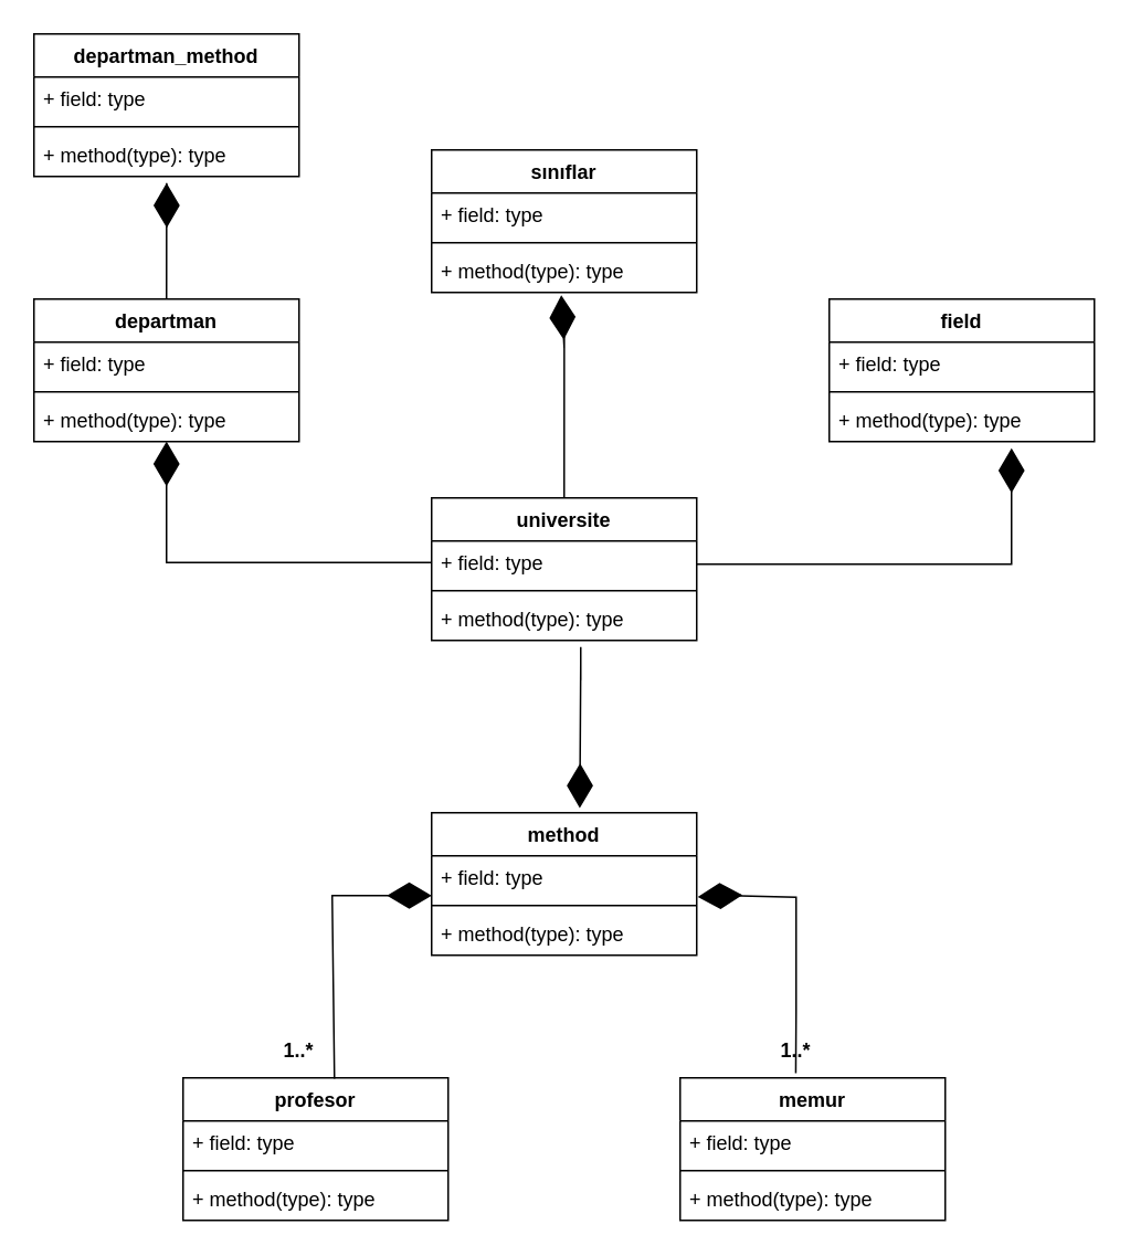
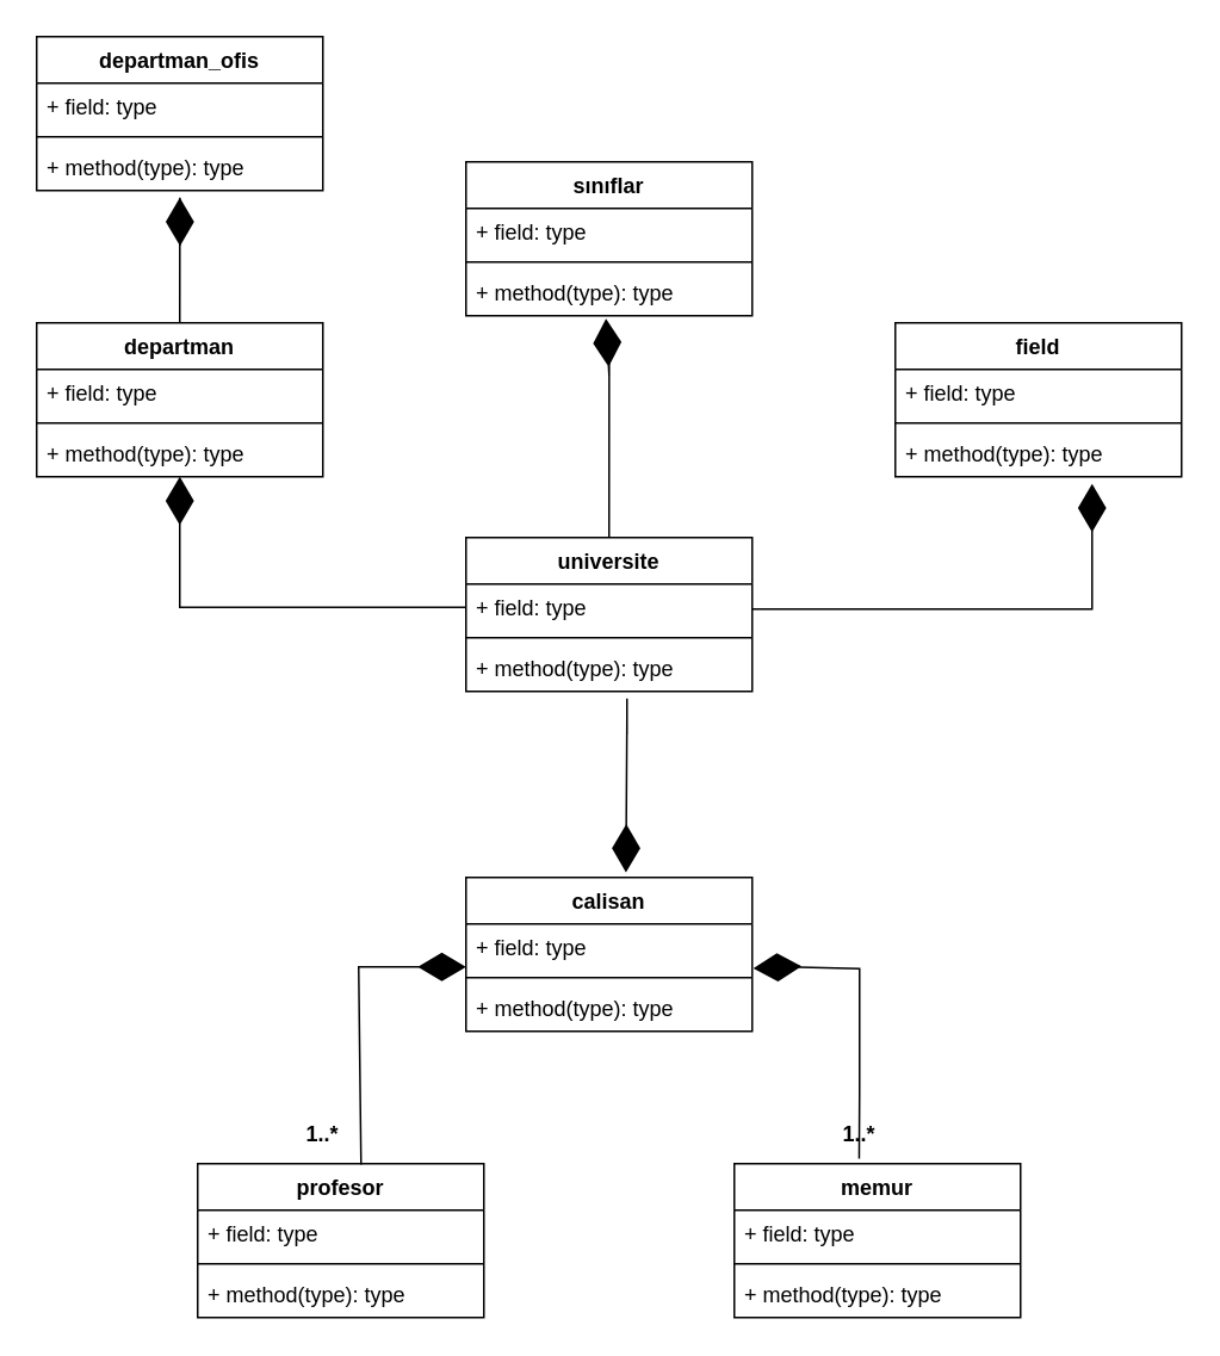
  <mxCell id="0" />
  <mxCell id="1" parent="0" />
- <mxCell id="2" value="method" style="swimlane;fontStyle=1;align=center;verticalAlign=top;childLayout=stackLayout;horizontal=1;startSize=26;horizontalStack=0;resizeParent=1;resizeParentMax=0;resizeLast=0;collapsible=1;marginBottom=0;" vertex="1" parent="1"><mxGeometry x="260" y="490" width="160" height="86" as="geometry" /></mxCell>
+ <mxCell id="2" value="calisan" style="swimlane;fontStyle=1;align=center;verticalAlign=top;childLayout=stackLayout;horizontal=1;startSize=26;horizontalStack=0;resizeParent=1;resizeParentMax=0;resizeLast=0;collapsible=1;marginBottom=0;" vertex="1" parent="1"><mxGeometry x="260" y="490" width="160" height="86" as="geometry" /></mxCell>
  <mxCell id="3" value="+ field: type" style="text;strokeColor=none;fillColor=none;align=left;verticalAlign=top;spacingLeft=4;spacingRight=4;overflow=hidden;rotatable=0;points=[[0,0.5],[1,0.5]];portConstraint=eastwest;" vertex="1" parent="2"><mxGeometry y="26" width="160" height="26" as="geometry" /></mxCell>
  <mxCell id="4" value="" style="line;strokeWidth=1;fillColor=none;align=left;verticalAlign=middle;spacingTop=-1;spacingLeft=3;spacingRight=3;rotatable=0;labelPosition=right;points=[];portConstraint=eastwest;" vertex="1" parent="2"><mxGeometry y="52" width="160" height="8" as="geometry" /></mxCell>
  <mxCell id="5" value="+ method(type): type" style="text;strokeColor=none;fillColor=none;align=left;verticalAlign=top;spacingLeft=4;spacingRight=4;overflow=hidden;rotatable=0;points=[[0,0.5],[1,0.5]];portConstraint=eastwest;" vertex="1" parent="2"><mxGeometry y="60" width="160" height="26" as="geometry" /></mxCell>
  <mxCell id="6" value="profesor" style="swimlane;fontStyle=1;align=center;verticalAlign=top;childLayout=stackLayout;horizontal=1;startSize=26;horizontalStack=0;resizeParent=1;resizeParentMax=0;resizeLast=0;collapsible=1;marginBottom=0;" vertex="1" parent="1"><mxGeometry x="110" y="650" width="160" height="86" as="geometry" /></mxCell>
  <mxCell id="7" value="+ field: type" style="text;strokeColor=none;fillColor=none;align=left;verticalAlign=top;spacingLeft=4;spacingRight=4;overflow=hidden;rotatable=0;points=[[0,0.5],[1,0.5]];portConstraint=eastwest;" vertex="1" parent="6"><mxGeometry y="26" width="160" height="26" as="geometry" /></mxCell>
  <mxCell id="8" value="" style="line;strokeWidth=1;fillColor=none;align=left;verticalAlign=middle;spacingTop=-1;spacingLeft=3;spacingRight=3;rotatable=0;labelPosition=right;points=[];portConstraint=eastwest;" vertex="1" parent="6"><mxGeometry y="52" width="160" height="8" as="geometry" /></mxCell>
  <mxCell id="9" value="+ method(type): type" style="text;strokeColor=none;fillColor=none;align=left;verticalAlign=top;spacingLeft=4;spacingRight=4;overflow=hidden;rotatable=0;points=[[0,0.5],[1,0.5]];portConstraint=eastwest;" vertex="1" parent="6"><mxGeometry y="60" width="160" height="26" as="geometry" /></mxCell>
  <mxCell id="10" value="memur" style="swimlane;fontStyle=1;align=center;verticalAlign=top;childLayout=stackLayout;horizontal=1;startSize=26;horizontalStack=0;resizeParent=1;resizeParentMax=0;resizeLast=0;collapsible=1;marginBottom=0;" vertex="1" parent="1"><mxGeometry x="410" y="650" width="160" height="86" as="geometry" /></mxCell>
  <mxCell id="11" value="+ field: type" style="text;strokeColor=none;fillColor=none;align=left;verticalAlign=top;spacingLeft=4;spacingRight=4;overflow=hidden;rotatable=0;points=[[0,0.5],[1,0.5]];portConstraint=eastwest;" vertex="1" parent="10"><mxGeometry y="26" width="160" height="26" as="geometry" /></mxCell>
  <mxCell id="12" value="" style="line;strokeWidth=1;fillColor=none;align=left;verticalAlign=middle;spacingTop=-1;spacingLeft=3;spacingRight=3;rotatable=0;labelPosition=right;points=[];portConstraint=eastwest;" vertex="1" parent="10"><mxGeometry y="52" width="160" height="8" as="geometry" /></mxCell>
  <mxCell id="13" value="+ method(type): type" style="text;strokeColor=none;fillColor=none;align=left;verticalAlign=top;spacingLeft=4;spacingRight=4;overflow=hidden;rotatable=0;points=[[0,0.5],[1,0.5]];portConstraint=eastwest;" vertex="1" parent="10"><mxGeometry y="60" width="160" height="26" as="geometry" /></mxCell>
  <mxCell id="14" value="universite" style="swimlane;fontStyle=1;align=center;verticalAlign=top;childLayout=stackLayout;horizontal=1;startSize=26;horizontalStack=0;resizeParent=1;resizeParentMax=0;resizeLast=0;collapsible=1;marginBottom=0;" vertex="1" parent="1"><mxGeometry x="260" y="300" width="160" height="86" as="geometry" /></mxCell>
  <mxCell id="15" value="+ field: type" style="text;strokeColor=none;fillColor=none;align=left;verticalAlign=top;spacingLeft=4;spacingRight=4;overflow=hidden;rotatable=0;points=[[0,0.5],[1,0.5]];portConstraint=eastwest;" vertex="1" parent="14"><mxGeometry y="26" width="160" height="26" as="geometry" /></mxCell>
  <mxCell id="16" value="" style="line;strokeWidth=1;fillColor=none;align=left;verticalAlign=middle;spacingTop=-1;spacingLeft=3;spacingRight=3;rotatable=0;labelPosition=right;points=[];portConstraint=eastwest;" vertex="1" parent="14"><mxGeometry y="52" width="160" height="8" as="geometry" /></mxCell>
  <mxCell id="17" value="+ method(type): type" style="text;strokeColor=none;fillColor=none;align=left;verticalAlign=top;spacingLeft=4;spacingRight=4;overflow=hidden;rotatable=0;points=[[0,0.5],[1,0.5]];portConstraint=eastwest;" vertex="1" parent="14"><mxGeometry y="60" width="160" height="26" as="geometry" /></mxCell>
  <mxCell id="18" value="" style="endArrow=diamondThin;endFill=1;endSize=24;html=1;rounded=0;entryX=0;entryY=0.923;entryDx=0;entryDy=0;entryPerimeter=0;exitX=0.571;exitY=0.005;exitDx=0;exitDy=0;exitPerimeter=0;" edge="1" parent="1" source="6" target="3"><mxGeometry width="160" relative="1" as="geometry"><mxPoint x="160" y="650" as="sourcePoint" /><mxPoint x="280" y="610" as="targetPoint" /><Array as="points"><mxPoint x="200" y="540" /></Array></mxGeometry></mxCell>
  <mxCell id="19" value="" style="endArrow=diamondThin;endFill=1;endSize=24;html=1;rounded=0;exitX=0.495;exitY=1.046;exitDx=0;exitDy=0;exitPerimeter=0;entryX=1.004;entryY=0.954;entryDx=0;entryDy=0;entryPerimeter=0;" edge="1" parent="1" source="21" target="3"><mxGeometry width="160" relative="1" as="geometry"><mxPoint x="481.36" y="650.002" as="sourcePoint" /><mxPoint x="420" y="500" as="targetPoint" /><Array as="points"><mxPoint x="480" y="610" /><mxPoint x="480" y="570" /><mxPoint x="480" y="541" /><mxPoint x="440" y="540" /></Array></mxGeometry></mxCell>
  <mxCell id="20" value="1..*" style="text;align=center;fontStyle=1;verticalAlign=middle;spacingLeft=3;spacingRight=3;strokeColor=none;rotatable=0;points=[[0,0.5],[1,0.5]];portConstraint=eastwest;" vertex="1" parent="1"><mxGeometry x="160" y="620" width="40" height="26" as="geometry" /></mxCell>
  <mxCell id="21" value="1..*" style="text;align=center;fontStyle=1;verticalAlign=middle;spacingLeft=3;spacingRight=3;strokeColor=none;rotatable=0;points=[[0,0.5],[1,0.5]];portConstraint=eastwest;" vertex="1" parent="1"><mxGeometry x="460" y="620" width="40" height="26" as="geometry" /></mxCell>
  <mxCell id="22" value="field" style="swimlane;fontStyle=1;align=center;verticalAlign=top;childLayout=stackLayout;horizontal=1;startSize=26;horizontalStack=0;resizeParent=1;resizeParentMax=0;resizeLast=0;collapsible=1;marginBottom=0;" vertex="1" parent="1"><mxGeometry x="500" y="180" width="160" height="86" as="geometry" /></mxCell>
  <mxCell id="23" value="+ field: type" style="text;strokeColor=none;fillColor=none;align=left;verticalAlign=top;spacingLeft=4;spacingRight=4;overflow=hidden;rotatable=0;points=[[0,0.5],[1,0.5]];portConstraint=eastwest;" vertex="1" parent="22"><mxGeometry y="26" width="160" height="26" as="geometry" /></mxCell>
  <mxCell id="24" value="" style="line;strokeWidth=1;fillColor=none;align=left;verticalAlign=middle;spacingTop=-1;spacingLeft=3;spacingRight=3;rotatable=0;labelPosition=right;points=[];portConstraint=eastwest;" vertex="1" parent="22"><mxGeometry y="52" width="160" height="8" as="geometry" /></mxCell>
  <mxCell id="25" value="+ method(type): type" style="text;strokeColor=none;fillColor=none;align=left;verticalAlign=top;spacingLeft=4;spacingRight=4;overflow=hidden;rotatable=0;points=[[0,0.5],[1,0.5]];portConstraint=eastwest;" vertex="1" parent="22"><mxGeometry y="60" width="160" height="26" as="geometry" /></mxCell>
  <mxCell id="26" value="sınıflar" style="swimlane;fontStyle=1;align=center;verticalAlign=top;childLayout=stackLayout;horizontal=1;startSize=26;horizontalStack=0;resizeParent=1;resizeParentMax=0;resizeLast=0;collapsible=1;marginBottom=0;" vertex="1" parent="1"><mxGeometry x="260" y="90" width="160" height="86" as="geometry" /></mxCell>
  <mxCell id="27" value="+ field: type" style="text;strokeColor=none;fillColor=none;align=left;verticalAlign=top;spacingLeft=4;spacingRight=4;overflow=hidden;rotatable=0;points=[[0,0.5],[1,0.5]];portConstraint=eastwest;" vertex="1" parent="26"><mxGeometry y="26" width="160" height="26" as="geometry" /></mxCell>
  <mxCell id="28" value="" style="line;strokeWidth=1;fillColor=none;align=left;verticalAlign=middle;spacingTop=-1;spacingLeft=3;spacingRight=3;rotatable=0;labelPosition=right;points=[];portConstraint=eastwest;" vertex="1" parent="26"><mxGeometry y="52" width="160" height="8" as="geometry" /></mxCell>
  <mxCell id="29" value="+ method(type): type" style="text;strokeColor=none;fillColor=none;align=left;verticalAlign=top;spacingLeft=4;spacingRight=4;overflow=hidden;rotatable=0;points=[[0,0.5],[1,0.5]];portConstraint=eastwest;" vertex="1" parent="26"><mxGeometry y="60" width="160" height="26" as="geometry" /></mxCell>
  <mxCell id="30" value="departman" style="swimlane;fontStyle=1;align=center;verticalAlign=top;childLayout=stackLayout;horizontal=1;startSize=26;horizontalStack=0;resizeParent=1;resizeParentMax=0;resizeLast=0;collapsible=1;marginBottom=0;" vertex="1" parent="1"><mxGeometry x="20" y="180" width="160" height="86" as="geometry" /></mxCell>
  <mxCell id="31" value="+ field: type" style="text;strokeColor=none;fillColor=none;align=left;verticalAlign=top;spacingLeft=4;spacingRight=4;overflow=hidden;rotatable=0;points=[[0,0.5],[1,0.5]];portConstraint=eastwest;" vertex="1" parent="30"><mxGeometry y="26" width="160" height="26" as="geometry" /></mxCell>
  <mxCell id="32" value="" style="line;strokeWidth=1;fillColor=none;align=left;verticalAlign=middle;spacingTop=-1;spacingLeft=3;spacingRight=3;rotatable=0;labelPosition=right;points=[];portConstraint=eastwest;" vertex="1" parent="30"><mxGeometry y="52" width="160" height="8" as="geometry" /></mxCell>
  <mxCell id="33" value="+ method(type): type" style="text;strokeColor=none;fillColor=none;align=left;verticalAlign=top;spacingLeft=4;spacingRight=4;overflow=hidden;rotatable=0;points=[[0,0.5],[1,0.5]];portConstraint=eastwest;" vertex="1" parent="30"><mxGeometry y="60" width="160" height="26" as="geometry" /></mxCell>
  <mxCell id="34" value="" style="endArrow=diamondThin;endFill=1;endSize=24;html=1;rounded=0;" edge="1" parent="30"><mxGeometry width="160" relative="1" as="geometry"><mxPoint x="80" as="sourcePoint" /><mxPoint x="80" y="-70" as="targetPoint" /><Array as="points"><mxPoint x="80.06" y="-70" /><mxPoint x="80.06" y="-60" /></Array></mxGeometry></mxCell>
  <mxCell id="35" value="" style="endArrow=diamondThin;endFill=1;endSize=24;html=1;rounded=0;entryX=0.559;entryY=-0.033;entryDx=0;entryDy=0;entryPerimeter=0;" edge="1" parent="1"><mxGeometry width="160" relative="1" as="geometry"><mxPoint x="350" y="390" as="sourcePoint" /><mxPoint x="349.44" y="487.162" as="targetPoint" /><Array as="points"><mxPoint x="350" y="410" /><mxPoint x="350" y="400" /></Array></mxGeometry></mxCell>
  <mxCell id="36" value="" style="endArrow=diamondThin;endFill=1;endSize=24;html=1;rounded=0;exitX=0;exitY=0.5;exitDx=0;exitDy=0;" edge="1" parent="1" source="15" target="33"><mxGeometry width="160" relative="1" as="geometry"><mxPoint x="159.56" y="270" as="sourcePoint" /><mxPoint x="250" y="270" as="targetPoint" /><Array as="points"><mxPoint x="100" y="339" /></Array></mxGeometry></mxCell>
- <mxCell id="37" value="departman_method" style="swimlane;fontStyle=1;align=center;verticalAlign=top;childLayout=stackLayout;horizontal=1;startSize=26;horizontalStack=0;resizeParent=1;resizeParentMax=0;resizeLast=0;collapsible=1;marginBottom=0;" vertex="1" parent="1"><mxGeometry x="20" y="20" width="160" height="86" as="geometry" /></mxCell>
+ <mxCell id="37" value="departman_ofis" style="swimlane;fontStyle=1;align=center;verticalAlign=top;childLayout=stackLayout;horizontal=1;startSize=26;horizontalStack=0;resizeParent=1;resizeParentMax=0;resizeLast=0;collapsible=1;marginBottom=0;" vertex="1" parent="1"><mxGeometry x="20" y="20" width="160" height="86" as="geometry" /></mxCell>
  <mxCell id="38" value="+ field: type" style="text;strokeColor=none;fillColor=none;align=left;verticalAlign=top;spacingLeft=4;spacingRight=4;overflow=hidden;rotatable=0;points=[[0,0.5],[1,0.5]];portConstraint=eastwest;" vertex="1" parent="37"><mxGeometry y="26" width="160" height="26" as="geometry" /></mxCell>
  <mxCell id="39" value="" style="line;strokeWidth=1;fillColor=none;align=left;verticalAlign=middle;spacingTop=-1;spacingLeft=3;spacingRight=3;rotatable=0;labelPosition=right;points=[];portConstraint=eastwest;" vertex="1" parent="37"><mxGeometry y="52" width="160" height="8" as="geometry" /></mxCell>
  <mxCell id="40" value="+ method(type): type" style="text;strokeColor=none;fillColor=none;align=left;verticalAlign=top;spacingLeft=4;spacingRight=4;overflow=hidden;rotatable=0;points=[[0,0.5],[1,0.5]];portConstraint=eastwest;" vertex="1" parent="37"><mxGeometry y="60" width="160" height="26" as="geometry" /></mxCell>
  <mxCell id="41" value="" style="endArrow=diamondThin;endFill=1;endSize=24;html=1;rounded=0;exitX=1;exitY=0.538;exitDx=0;exitDy=0;exitPerimeter=0;" edge="1" parent="1" source="15"><mxGeometry width="160" relative="1" as="geometry"><mxPoint x="420" y="350" as="sourcePoint" /><mxPoint x="610" y="270" as="targetPoint" /><Array as="points"><mxPoint x="610" y="340" /></Array></mxGeometry></mxCell>
  <mxCell id="42" value="" style="endArrow=diamondThin;endFill=1;endSize=24;html=1;rounded=0;entryX=0.489;entryY=1.062;entryDx=0;entryDy=0;entryPerimeter=0;exitX=0.5;exitY=0;exitDx=0;exitDy=0;" edge="1" parent="1" source="14" target="29"><mxGeometry width="160" relative="1" as="geometry"><mxPoint x="339.5" y="287.162" as="sourcePoint" /><mxPoint x="340.06" y="190" as="targetPoint" /><Array as="points"><mxPoint x="340.06" y="200" /><mxPoint x="340.06" y="210" /></Array></mxGeometry></mxCell>
